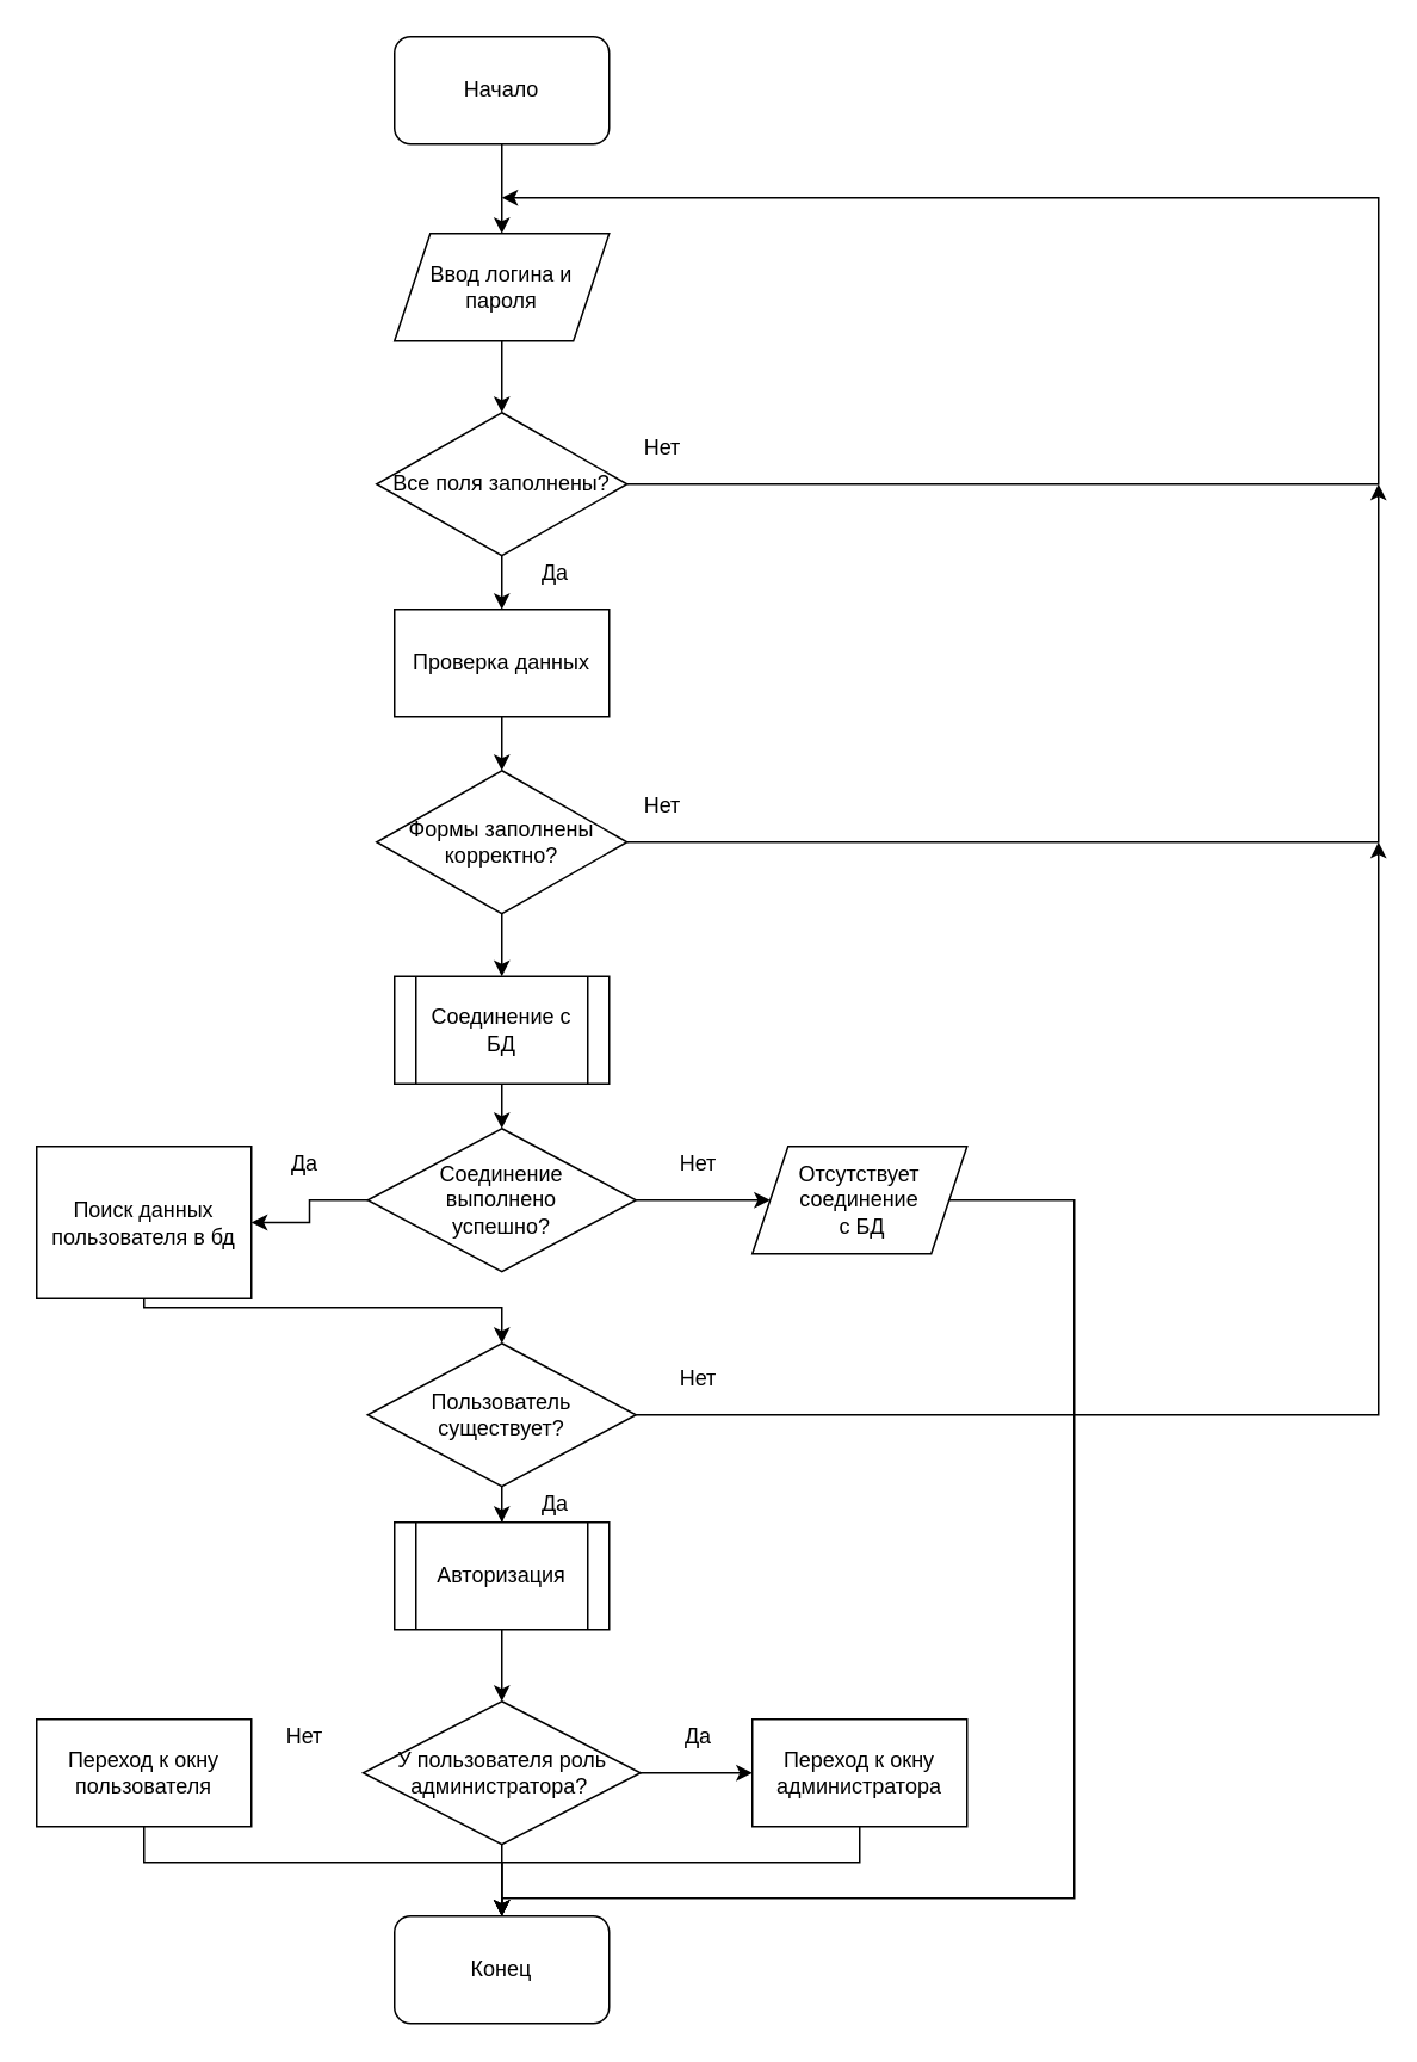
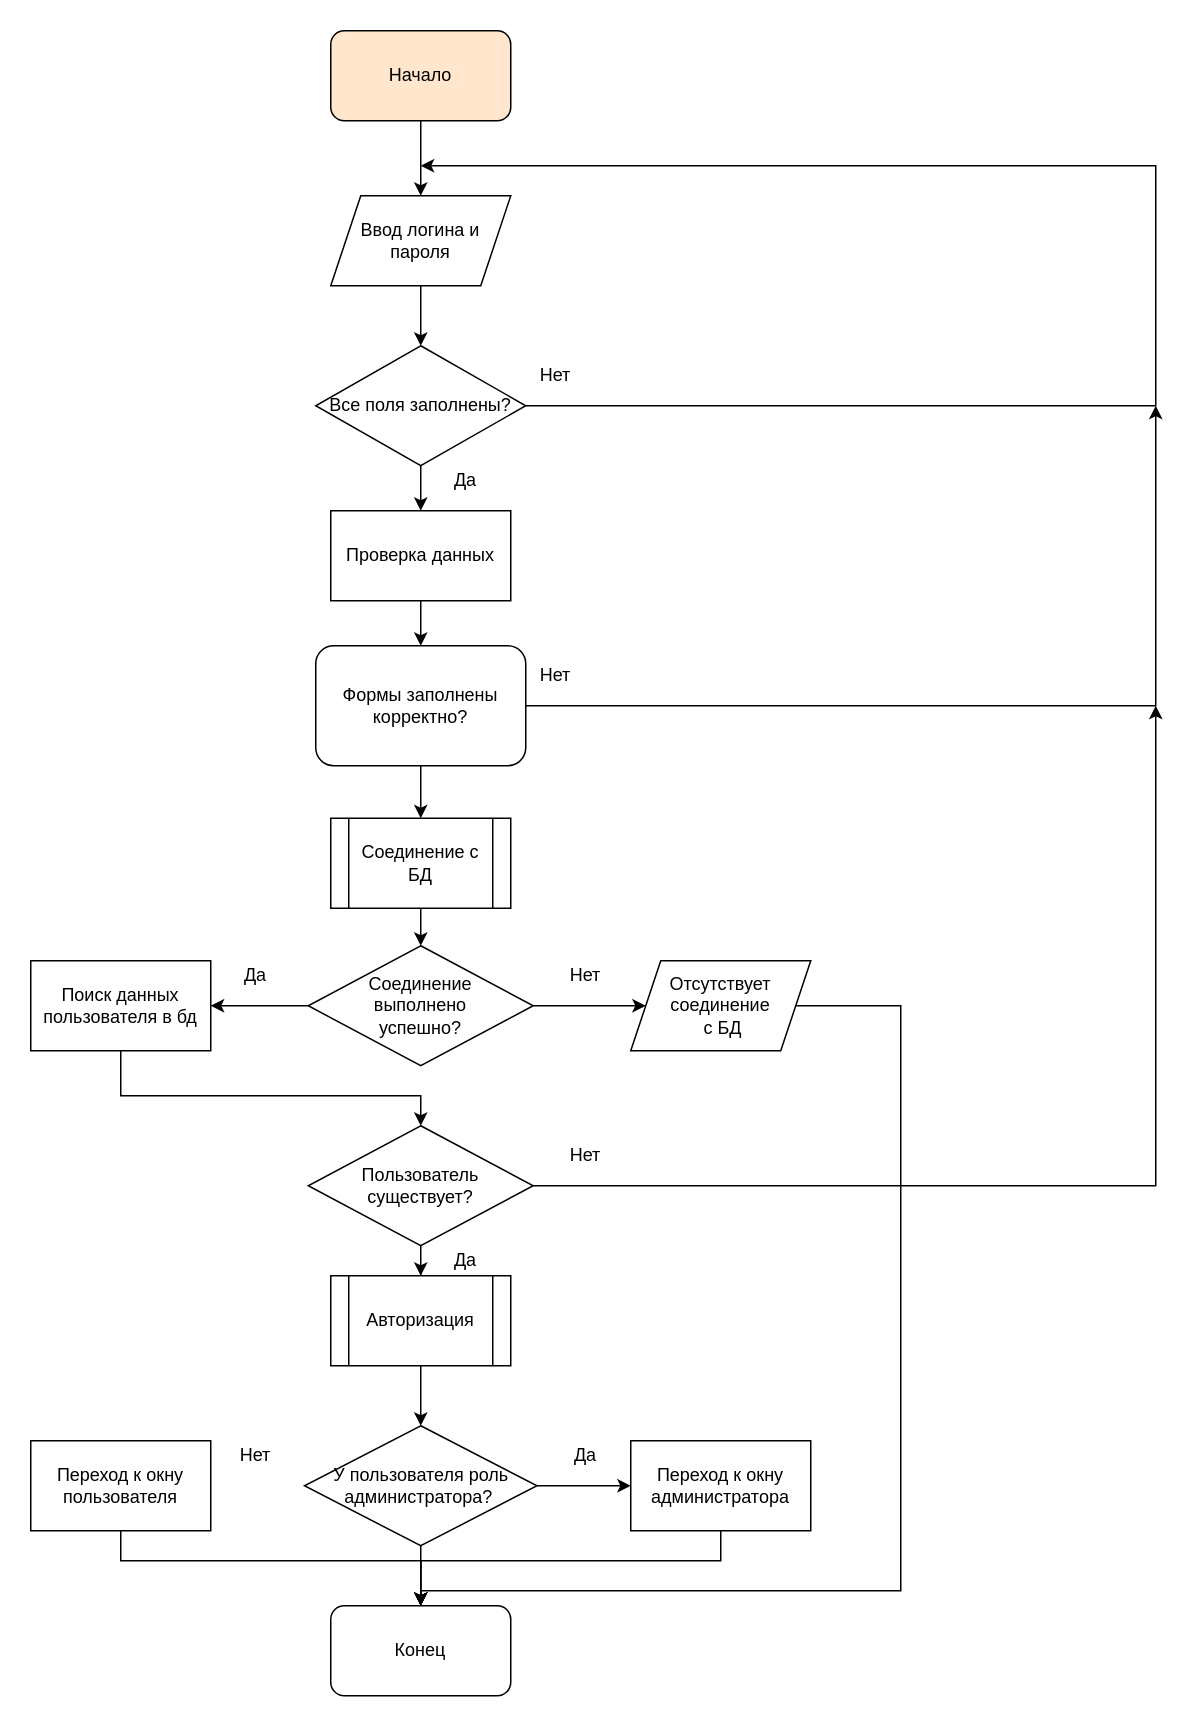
  <mxCell id="0" />
  <mxCell id="1" parent="0" />
  <mxCell id="2" style="edgeStyle=orthogonalEdgeStyle;rounded=0;orthogonalLoop=1;jettySize=auto;html=1;" edge="1" parent="1" source="3" target="5"><mxGeometry relative="1" as="geometry" /></mxCell>
- <mxCell id="3" value="Начало" style="rounded=1;whiteSpace=wrap;html=1;" vertex="1" parent="1"><mxGeometry x="220" y="20" width="120" height="60" as="geometry" /></mxCell>
+ <mxCell id="3" value="Начало" style="rounded=1;whiteSpace=wrap;html=1;fillColor=#ffe6cc;" vertex="1" parent="1"><mxGeometry x="220" y="20" width="120" height="60" as="geometry" /></mxCell>
  <mxCell id="4" style="edgeStyle=orthogonalEdgeStyle;rounded=0;orthogonalLoop=1;jettySize=auto;html=1;entryX=0.5;entryY=0;entryDx=0;entryDy=0;" edge="1" parent="1" source="5" target="8"><mxGeometry relative="1" as="geometry" /></mxCell>
  <mxCell id="5" value="Ввод логина и пароля" style="shape=parallelogram;perimeter=parallelogramPerimeter;whiteSpace=wrap;html=1;fixedSize=1;" vertex="1" parent="1"><mxGeometry x="220" y="130" width="120" height="60" as="geometry" /></mxCell>
  <mxCell id="6" style="edgeStyle=orthogonalEdgeStyle;rounded=0;orthogonalLoop=1;jettySize=auto;html=1;entryX=0.5;entryY=0;entryDx=0;entryDy=0;" edge="1" parent="1" source="8" target="10"><mxGeometry relative="1" as="geometry" /></mxCell>
  <mxCell id="7" style="edgeStyle=orthogonalEdgeStyle;rounded=0;orthogonalLoop=1;jettySize=auto;html=1;" edge="1" parent="1" source="8"><mxGeometry relative="1" as="geometry"><mxPoint x="280" y="110" as="targetPoint" /><Array as="points"><mxPoint x="770" y="270" /><mxPoint x="770" y="110" /></Array></mxGeometry></mxCell>
  <mxCell id="8" value="Все поля заполнены?" style="rhombus;whiteSpace=wrap;html=1;" vertex="1" parent="1"><mxGeometry x="210" y="230" width="140" height="80" as="geometry" /></mxCell>
  <mxCell id="9" style="edgeStyle=orthogonalEdgeStyle;rounded=0;orthogonalLoop=1;jettySize=auto;html=1;" edge="1" parent="1" source="10" target="15"><mxGeometry relative="1" as="geometry" /></mxCell>
  <mxCell id="10" value="Проверка данных" style="rounded=0;whiteSpace=wrap;html=1;" vertex="1" parent="1"><mxGeometry x="220" y="340" width="120" height="60" as="geometry" /></mxCell>
  <mxCell id="11" value="Да" style="text;html=1;strokeColor=none;fillColor=none;align=center;verticalAlign=middle;whiteSpace=wrap;rounded=0;" vertex="1" parent="1"><mxGeometry x="290" y="310" width="40" height="20" as="geometry" /></mxCell>
  <mxCell id="12" value="Нет" style="text;html=1;strokeColor=none;fillColor=none;align=center;verticalAlign=middle;whiteSpace=wrap;rounded=0;" vertex="1" parent="1"><mxGeometry x="350" y="240" width="40" height="20" as="geometry" /></mxCell>
  <mxCell id="13" style="edgeStyle=orthogonalEdgeStyle;rounded=0;orthogonalLoop=1;jettySize=auto;html=1;" edge="1" parent="1" source="15"><mxGeometry relative="1" as="geometry"><mxPoint x="770" y="270" as="targetPoint" /><Array as="points"><mxPoint x="770" y="470" /><mxPoint x="770" y="440" /></Array></mxGeometry></mxCell>
  <mxCell id="14" style="edgeStyle=orthogonalEdgeStyle;rounded=0;orthogonalLoop=1;jettySize=auto;html=1;entryX=0.5;entryY=0;entryDx=0;entryDy=0;" edge="1" parent="1" source="15" target="18"><mxGeometry relative="1" as="geometry" /></mxCell>
- <mxCell id="15" value="Формы заполнены корректно?" style="rhombus;whiteSpace=wrap;html=1;" vertex="1" parent="1"><mxGeometry x="210" y="430" width="140" height="80" as="geometry" /></mxCell>
+ <mxCell id="15" value="Формы заполнены корректно?" style="whiteSpace=wrap;html=1;rounded=1;" vertex="1" parent="1"><mxGeometry x="210" y="430" width="140" height="80" as="geometry" /></mxCell>
  <mxCell id="16" value="Нет" style="text;html=1;strokeColor=none;fillColor=none;align=center;verticalAlign=middle;whiteSpace=wrap;rounded=0;" vertex="1" parent="1"><mxGeometry x="350" y="440" width="40" height="20" as="geometry" /></mxCell>
  <mxCell id="17" style="edgeStyle=orthogonalEdgeStyle;rounded=0;orthogonalLoop=1;jettySize=auto;html=1;entryX=0.5;entryY=0;entryDx=0;entryDy=0;" edge="1" parent="1" source="18" target="21"><mxGeometry relative="1" as="geometry" /></mxCell>
  <mxCell id="18" value="Соединение с БД" style="shape=process;whiteSpace=wrap;html=1;backgroundOutline=1;" vertex="1" parent="1"><mxGeometry x="220" y="545" width="120" height="60" as="geometry" /></mxCell>
  <mxCell id="19" style="edgeStyle=orthogonalEdgeStyle;rounded=0;orthogonalLoop=1;jettySize=auto;html=1;" edge="1" parent="1" source="21" target="24"><mxGeometry relative="1" as="geometry" /></mxCell>
  <mxCell id="20" style="edgeStyle=orthogonalEdgeStyle;rounded=0;orthogonalLoop=1;jettySize=auto;html=1;entryX=1;entryY=0.5;entryDx=0;entryDy=0;" edge="1" parent="1" source="21" target="27"><mxGeometry relative="1" as="geometry" /></mxCell>
  <mxCell id="21" value="Соединение &lt;br&gt;выполнено &lt;br&gt;успешно?" style="rhombus;whiteSpace=wrap;html=1;" vertex="1" parent="1"><mxGeometry x="205" y="630" width="150" height="80" as="geometry" /></mxCell>
  <mxCell id="22" value="Нет" style="text;html=1;strokeColor=none;fillColor=none;align=center;verticalAlign=middle;whiteSpace=wrap;rounded=0;" vertex="1" parent="1"><mxGeometry x="370" y="640" width="40" height="20" as="geometry" /></mxCell>
  <mxCell id="23" style="edgeStyle=orthogonalEdgeStyle;rounded=0;orthogonalLoop=1;jettySize=auto;html=1;entryX=0.5;entryY=0;entryDx=0;entryDy=0;" edge="1" parent="1" source="24" target="25"><mxGeometry relative="1" as="geometry"><mxPoint x="580" y="1060" as="targetPoint" /><Array as="points"><mxPoint x="600" y="670" /><mxPoint x="600" y="1060" /><mxPoint x="280" y="1060" /></Array></mxGeometry></mxCell>
  <mxCell id="24" value="Отсутствует соединение&lt;br&gt;&amp;nbsp;с БД" style="shape=parallelogram;perimeter=parallelogramPerimeter;whiteSpace=wrap;html=1;fixedSize=1;" vertex="1" parent="1"><mxGeometry x="420" y="640" width="120" height="60" as="geometry" /></mxCell>
  <mxCell id="25" value="Конец" style="rounded=1;whiteSpace=wrap;html=1;" vertex="1" parent="1"><mxGeometry x="220" y="1070" width="120" height="60" as="geometry" /></mxCell>
  <mxCell id="26" style="edgeStyle=orthogonalEdgeStyle;rounded=0;orthogonalLoop=1;jettySize=auto;html=1;" edge="1" parent="1" source="27" target="31"><mxGeometry relative="1" as="geometry"><Array as="points"><mxPoint x="80" y="730" /><mxPoint x="280" y="730" /></Array></mxGeometry></mxCell>
- <mxCell id="27" value="Поиск данных пользователя в бд" style="rounded=0;whiteSpace=wrap;html=1;" vertex="1" parent="1"><mxGeometry x="20" y="640" width="120" height="85" as="geometry" /></mxCell>
+ <mxCell id="27" value="Поиск данных пользователя в бд" style="rounded=0;whiteSpace=wrap;html=1;" vertex="1" parent="1"><mxGeometry x="20" y="640" width="120" height="60" as="geometry" /></mxCell>
  <mxCell id="28" value="Да" style="text;html=1;strokeColor=none;fillColor=none;align=center;verticalAlign=middle;whiteSpace=wrap;rounded=0;" vertex="1" parent="1"><mxGeometry x="150" y="640" width="40" height="20" as="geometry" /></mxCell>
  <mxCell id="29" style="edgeStyle=orthogonalEdgeStyle;rounded=0;orthogonalLoop=1;jettySize=auto;html=1;" edge="1" parent="1" source="31"><mxGeometry relative="1" as="geometry"><mxPoint x="770" y="470" as="targetPoint" /><Array as="points"><mxPoint x="740" y="790" /><mxPoint x="740" y="790" /></Array></mxGeometry></mxCell>
  <mxCell id="30" style="edgeStyle=orthogonalEdgeStyle;rounded=0;orthogonalLoop=1;jettySize=auto;html=1;" edge="1" parent="1" source="31" target="40"><mxGeometry relative="1" as="geometry" /></mxCell>
  <mxCell id="31" value="Пользователь существует?" style="rhombus;whiteSpace=wrap;html=1;" vertex="1" parent="1"><mxGeometry x="205" y="750" width="150" height="80" as="geometry" /></mxCell>
  <mxCell id="32" value="Нет" style="text;html=1;strokeColor=none;fillColor=none;align=center;verticalAlign=middle;whiteSpace=wrap;rounded=0;" vertex="1" parent="1"><mxGeometry x="370" y="760" width="40" height="20" as="geometry" /></mxCell>
  <mxCell id="33" style="edgeStyle=orthogonalEdgeStyle;rounded=0;orthogonalLoop=1;jettySize=auto;html=1;" edge="1" parent="1" source="35"><mxGeometry relative="1" as="geometry"><mxPoint x="420" y="990" as="targetPoint" /></mxGeometry></mxCell>
  <mxCell id="34" style="edgeStyle=orthogonalEdgeStyle;rounded=0;orthogonalLoop=1;jettySize=auto;html=1;" edge="1" parent="1" source="35" target="25"><mxGeometry relative="1" as="geometry" /></mxCell>
  <mxCell id="35" value="У пользователя роль администратора?&amp;nbsp;" style="rhombus;whiteSpace=wrap;html=1;" vertex="1" parent="1"><mxGeometry x="202.5" y="950" width="155" height="80" as="geometry" /></mxCell>
  <mxCell id="36" value="Да" style="text;html=1;strokeColor=none;fillColor=none;align=center;verticalAlign=middle;whiteSpace=wrap;rounded=0;" vertex="1" parent="1"><mxGeometry x="290" y="830" width="40" height="20" as="geometry" /></mxCell>
  <mxCell id="37" value="Да" style="text;html=1;strokeColor=none;fillColor=none;align=center;verticalAlign=middle;whiteSpace=wrap;rounded=0;" vertex="1" parent="1"><mxGeometry x="370" y="960" width="40" height="20" as="geometry" /></mxCell>
  <mxCell id="38" value="Нет" style="text;html=1;strokeColor=none;fillColor=none;align=center;verticalAlign=middle;whiteSpace=wrap;rounded=0;" vertex="1" parent="1"><mxGeometry x="150" y="960" width="40" height="20" as="geometry" /></mxCell>
  <mxCell id="39" style="edgeStyle=orthogonalEdgeStyle;rounded=0;orthogonalLoop=1;jettySize=auto;html=1;entryX=0.5;entryY=0;entryDx=0;entryDy=0;" edge="1" parent="1" source="40" target="35"><mxGeometry relative="1" as="geometry" /></mxCell>
  <mxCell id="40" value="Авторизация" style="shape=process;whiteSpace=wrap;html=1;backgroundOutline=1;" vertex="1" parent="1"><mxGeometry x="220" y="850" width="120" height="60" as="geometry" /></mxCell>
  <mxCell id="41" style="edgeStyle=orthogonalEdgeStyle;rounded=0;orthogonalLoop=1;jettySize=auto;html=1;" edge="1" parent="1" source="42"><mxGeometry relative="1" as="geometry"><mxPoint x="280" y="1070" as="targetPoint" /><Array as="points"><mxPoint x="480" y="1040" /><mxPoint x="280" y="1040" /></Array></mxGeometry></mxCell>
  <mxCell id="42" value="Переход к окну администратора" style="rounded=0;whiteSpace=wrap;html=1;" vertex="1" parent="1"><mxGeometry x="420" y="960" width="120" height="60" as="geometry" /></mxCell>
  <mxCell id="43" style="edgeStyle=orthogonalEdgeStyle;rounded=0;orthogonalLoop=1;jettySize=auto;html=1;entryX=0.5;entryY=0;entryDx=0;entryDy=0;" edge="1" parent="1" source="44" target="25"><mxGeometry relative="1" as="geometry"><Array as="points"><mxPoint x="80" y="1040" /><mxPoint x="280" y="1040" /></Array></mxGeometry></mxCell>
  <mxCell id="44" value="Переход к окну пользователя" style="rounded=0;whiteSpace=wrap;html=1;" vertex="1" parent="1"><mxGeometry x="20" y="960" width="120" height="60" as="geometry" /></mxCell>
